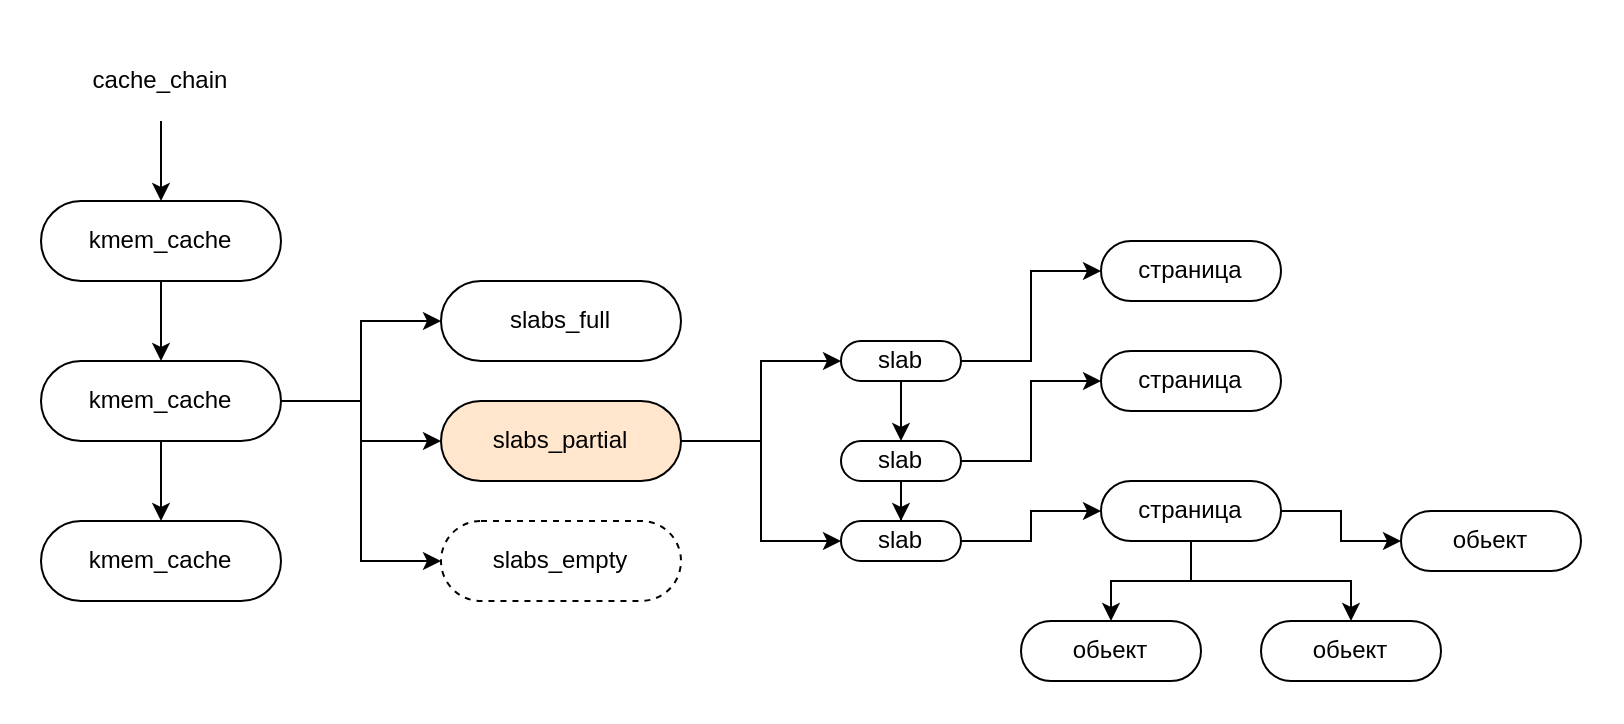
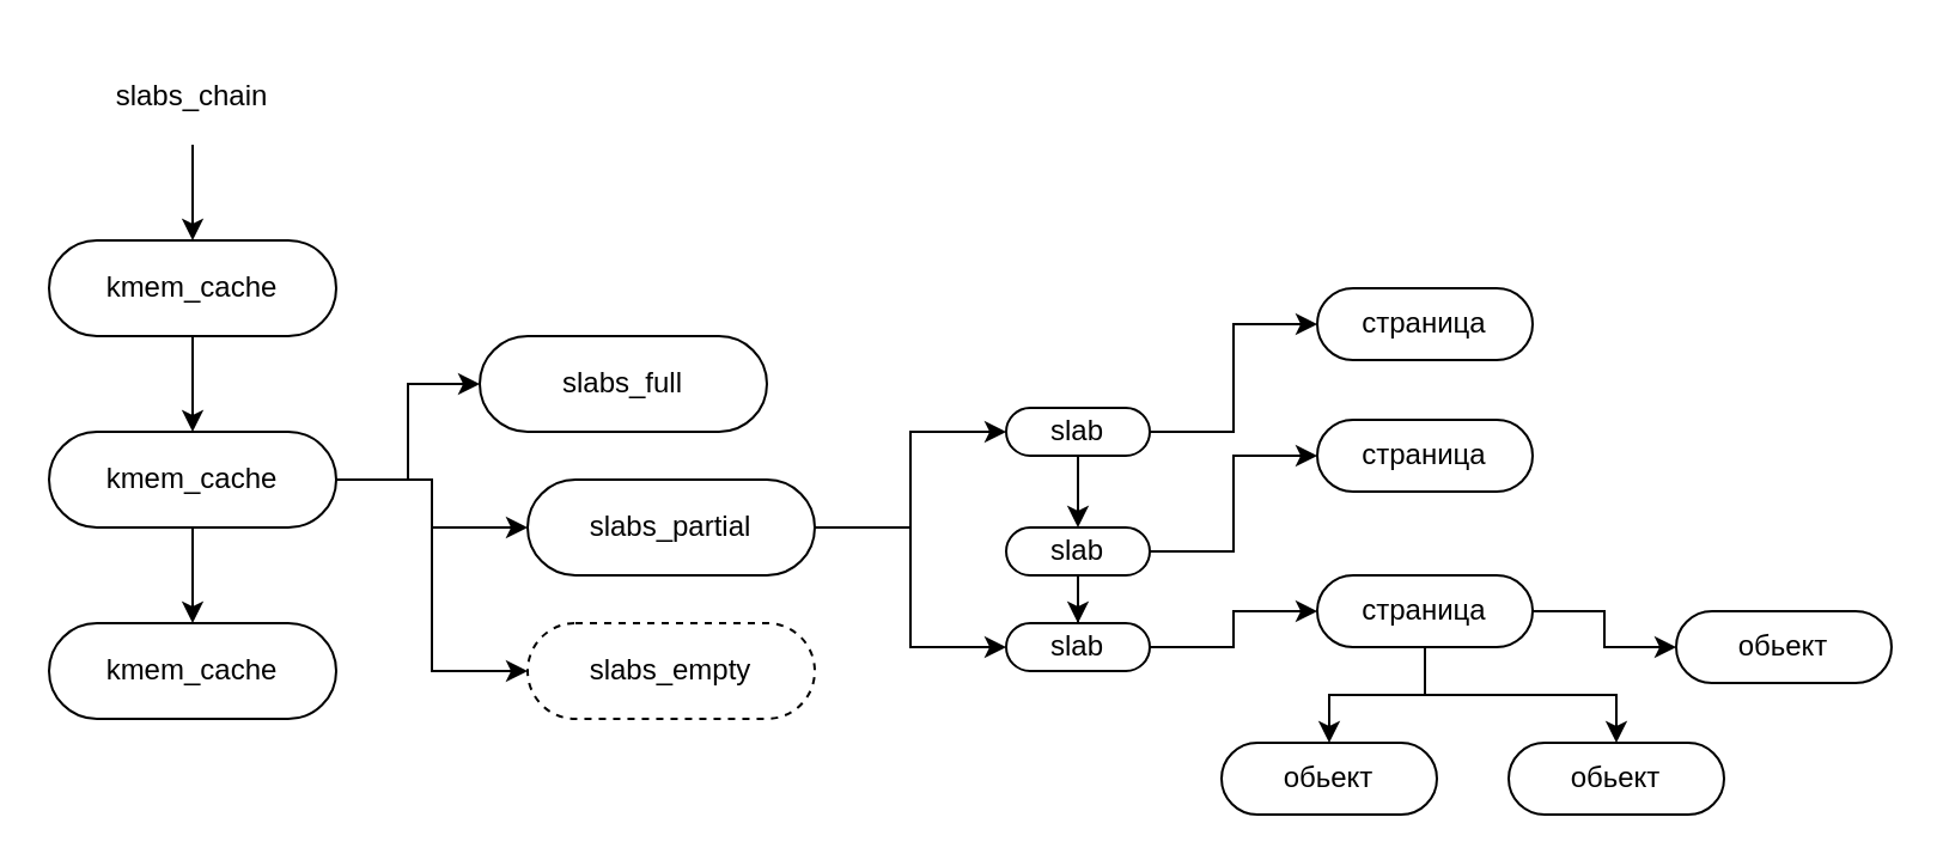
  <mxCell id="0" />
  <mxCell id="1" parent="0" />
  <mxCell id="2" style="edgeStyle=orthogonalEdgeStyle;rounded=0;orthogonalLoop=1;jettySize=auto;html=1;" edge="1" parent="1" source="3" target="5"><mxGeometry relative="1" as="geometry" /></mxCell>
- <mxCell id="3" value="cache_chain" style="text;html=1;strokeColor=none;fillColor=none;align=center;verticalAlign=middle;whiteSpace=wrap;rounded=0;" vertex="1" parent="1"><mxGeometry x="20" y="20" width="120" height="40" as="geometry" /></mxCell>
+ <mxCell id="3" value="slabs_chain" style="text;html=1;strokeColor=none;fillColor=none;align=center;verticalAlign=middle;whiteSpace=wrap;rounded=0;" vertex="1" parent="1"><mxGeometry x="20" y="20" width="120" height="40" as="geometry" /></mxCell>
  <mxCell id="4" style="edgeStyle=orthogonalEdgeStyle;rounded=0;orthogonalLoop=1;jettySize=auto;html=1;" edge="1" parent="1" source="5" target="10"><mxGeometry relative="1" as="geometry" /></mxCell>
  <mxCell id="5" value="kmem_cache" style="rounded=1;whiteSpace=wrap;html=1;arcSize=50;" vertex="1" parent="1"><mxGeometry x="20" y="100" width="120" height="40" as="geometry" /></mxCell>
  <mxCell id="6" style="edgeStyle=orthogonalEdgeStyle;rounded=0;orthogonalLoop=1;jettySize=auto;html=1;" edge="1" parent="1" source="10" target="11"><mxGeometry relative="1" as="geometry" /></mxCell>
  <mxCell id="7" style="edgeStyle=orthogonalEdgeStyle;rounded=0;orthogonalLoop=1;jettySize=auto;html=1;exitX=1;exitY=0.5;exitDx=0;exitDy=0;entryX=0;entryY=0.5;entryDx=0;entryDy=0;" edge="1" parent="1" source="10" target="12"><mxGeometry relative="1" as="geometry" /></mxCell>
  <mxCell id="8" style="edgeStyle=orthogonalEdgeStyle;rounded=0;orthogonalLoop=1;jettySize=auto;html=1;exitX=1;exitY=0.5;exitDx=0;exitDy=0;entryX=0;entryY=0.5;entryDx=0;entryDy=0;" edge="1" parent="1" source="10" target="15"><mxGeometry relative="1" as="geometry" /></mxCell>
  <mxCell id="9" style="edgeStyle=orthogonalEdgeStyle;rounded=0;orthogonalLoop=1;jettySize=auto;html=1;exitX=1;exitY=0.5;exitDx=0;exitDy=0;entryX=0;entryY=0.5;entryDx=0;entryDy=0;" edge="1" parent="1" source="10" target="16"><mxGeometry relative="1" as="geometry" /></mxCell>
  <mxCell id="10" value="kmem_cache" style="rounded=1;whiteSpace=wrap;html=1;arcSize=50;" vertex="1" parent="1"><mxGeometry x="20" y="180" width="120" height="40" as="geometry" /></mxCell>
  <mxCell id="11" value="kmem_cache" style="rounded=1;whiteSpace=wrap;html=1;arcSize=50;" vertex="1" parent="1"><mxGeometry x="20" y="260" width="120" height="40" as="geometry" /></mxCell>
- <mxCell id="12" value="slabs_full" style="rounded=1;whiteSpace=wrap;html=1;arcSize=50;" vertex="1" parent="1"><mxGeometry x="220" y="140" width="120" height="40" as="geometry" /></mxCell>
+ <mxCell id="12" value="slabs_full" style="rounded=1;whiteSpace=wrap;html=1;arcSize=50;" vertex="1" parent="1"><mxGeometry x="200" y="140" width="120" height="40" as="geometry" /></mxCell>
  <mxCell id="13" style="edgeStyle=orthogonalEdgeStyle;rounded=0;orthogonalLoop=1;jettySize=auto;html=1;entryX=0;entryY=0.5;entryDx=0;entryDy=0;" edge="1" parent="1" source="15" target="19"><mxGeometry relative="1" as="geometry" /></mxCell>
  <mxCell id="14" style="edgeStyle=orthogonalEdgeStyle;rounded=0;orthogonalLoop=1;jettySize=auto;html=1;entryX=0;entryY=0.5;entryDx=0;entryDy=0;" edge="1" parent="1" source="15" target="24"><mxGeometry relative="1" as="geometry" /></mxCell>
- <mxCell id="15" value="slabs_partial" style="rounded=1;whiteSpace=wrap;html=1;arcSize=50;fillColor=#ffe6cc;" vertex="1" parent="1"><mxGeometry x="220" y="200" width="120" height="40" as="geometry" /></mxCell>
+ <mxCell id="15" value="slabs_partial" style="rounded=1;whiteSpace=wrap;html=1;arcSize=50;" vertex="1" parent="1"><mxGeometry x="220" y="200" width="120" height="40" as="geometry" /></mxCell>
  <mxCell id="16" value="slabs_empty" style="rounded=1;whiteSpace=wrap;html=1;arcSize=50;dashed=1;" vertex="1" parent="1"><mxGeometry x="220" y="260" width="120" height="40" as="geometry" /></mxCell>
  <mxCell id="17" style="edgeStyle=orthogonalEdgeStyle;rounded=0;orthogonalLoop=1;jettySize=auto;html=1;" edge="1" parent="1" source="19" target="22"><mxGeometry relative="1" as="geometry" /></mxCell>
  <mxCell id="18" style="edgeStyle=orthogonalEdgeStyle;rounded=0;orthogonalLoop=1;jettySize=auto;html=1;entryX=0;entryY=0.5;entryDx=0;entryDy=0;" edge="1" parent="1" source="19" target="25"><mxGeometry relative="1" as="geometry" /></mxCell>
  <mxCell id="19" value="slab" style="rounded=1;whiteSpace=wrap;html=1;arcSize=50;" vertex="1" parent="1"><mxGeometry x="420" y="170" width="60" height="20" as="geometry" /></mxCell>
  <mxCell id="20" style="edgeStyle=orthogonalEdgeStyle;rounded=0;orthogonalLoop=1;jettySize=auto;html=1;entryX=0.5;entryY=0;entryDx=0;entryDy=0;" edge="1" parent="1" source="22" target="24"><mxGeometry relative="1" as="geometry" /></mxCell>
  <mxCell id="21" style="edgeStyle=orthogonalEdgeStyle;rounded=0;orthogonalLoop=1;jettySize=auto;html=1;entryX=0;entryY=0.5;entryDx=0;entryDy=0;" edge="1" parent="1" source="22" target="26"><mxGeometry relative="1" as="geometry" /></mxCell>
  <mxCell id="22" value="slab" style="rounded=1;whiteSpace=wrap;html=1;arcSize=50;" vertex="1" parent="1"><mxGeometry x="420" y="220" width="60" height="20" as="geometry" /></mxCell>
  <mxCell id="23" style="edgeStyle=orthogonalEdgeStyle;rounded=0;orthogonalLoop=1;jettySize=auto;html=1;entryX=0;entryY=0.5;entryDx=0;entryDy=0;" edge="1" parent="1" source="24" target="30"><mxGeometry relative="1" as="geometry" /></mxCell>
  <mxCell id="24" value="slab" style="rounded=1;whiteSpace=wrap;html=1;arcSize=50;" vertex="1" parent="1"><mxGeometry x="420" y="260" width="60" height="20" as="geometry" /></mxCell>
  <mxCell id="25" value="страница" style="rounded=1;whiteSpace=wrap;html=1;arcSize=50;" vertex="1" parent="1"><mxGeometry x="550" y="120" width="90" height="30" as="geometry" /></mxCell>
  <mxCell id="26" value="страница" style="rounded=1;whiteSpace=wrap;html=1;arcSize=50;" vertex="1" parent="1"><mxGeometry x="550" y="175" width="90" height="30" as="geometry" /></mxCell>
  <mxCell id="27" style="edgeStyle=orthogonalEdgeStyle;rounded=0;orthogonalLoop=1;jettySize=auto;html=1;" edge="1" parent="1" source="30" target="33"><mxGeometry relative="1" as="geometry" /></mxCell>
  <mxCell id="28" style="edgeStyle=orthogonalEdgeStyle;rounded=0;orthogonalLoop=1;jettySize=auto;html=1;" edge="1" parent="1" source="30" target="31"><mxGeometry relative="1" as="geometry" /></mxCell>
  <mxCell id="29" style="edgeStyle=orthogonalEdgeStyle;rounded=0;orthogonalLoop=1;jettySize=auto;html=1;" edge="1" parent="1" source="30" target="32"><mxGeometry relative="1" as="geometry" /></mxCell>
  <mxCell id="30" value="страница" style="rounded=1;whiteSpace=wrap;html=1;arcSize=50;" vertex="1" parent="1"><mxGeometry x="550" y="240" width="90" height="30" as="geometry" /></mxCell>
  <mxCell id="31" value="обьект" style="rounded=1;whiteSpace=wrap;html=1;arcSize=50;" vertex="1" parent="1"><mxGeometry x="510" y="310" width="90" height="30" as="geometry" /></mxCell>
  <mxCell id="32" value="обьект" style="rounded=1;whiteSpace=wrap;html=1;arcSize=50;" vertex="1" parent="1"><mxGeometry x="630" y="310" width="90" height="30" as="geometry" /></mxCell>
  <mxCell id="33" value="обьект" style="rounded=1;whiteSpace=wrap;html=1;arcSize=50;" vertex="1" parent="1"><mxGeometry x="700" y="255" width="90" height="30" as="geometry" /></mxCell>
